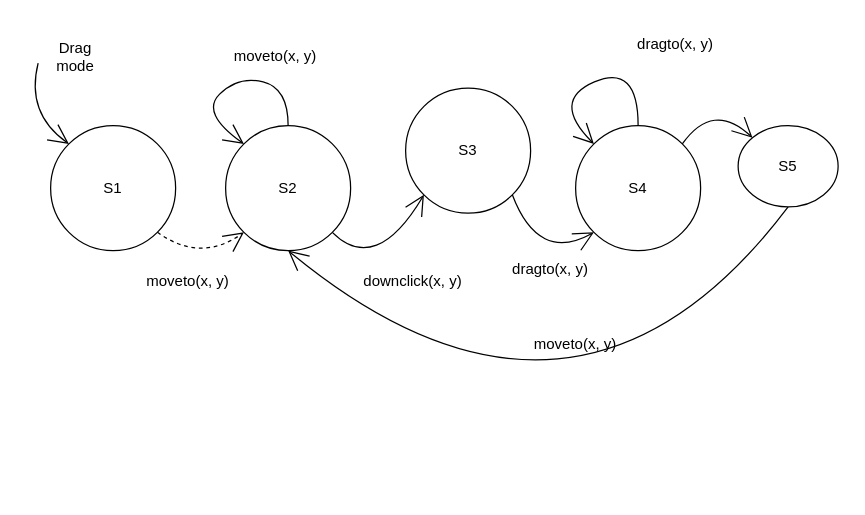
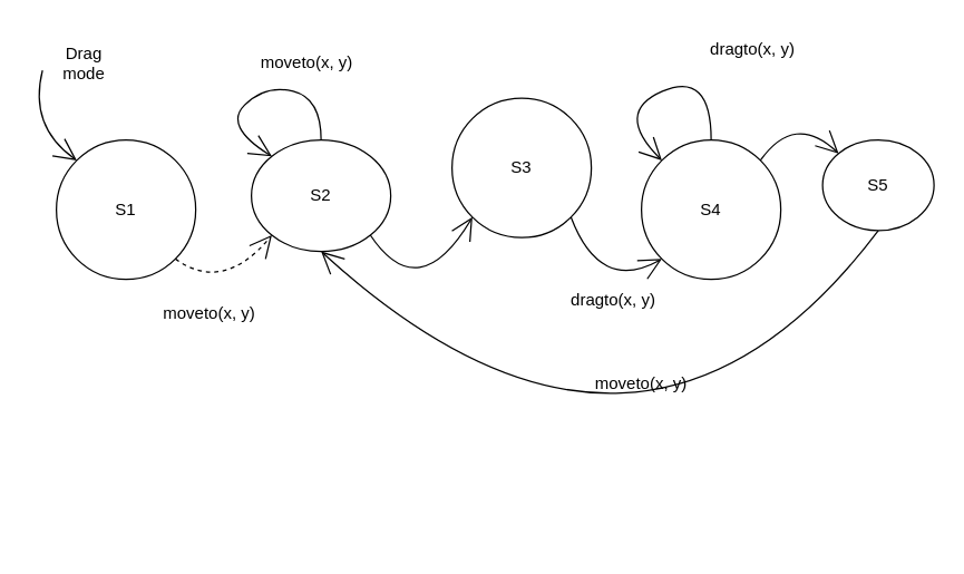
  <mxCell id="0" />
  <mxCell id="1" parent="0" />
  <mxCell id="2" style="edgeStyle=none;curved=1;rounded=0;orthogonalLoop=1;jettySize=auto;html=1;exitX=1;exitY=1;exitDx=0;exitDy=0;entryX=0;entryY=1;entryDx=0;entryDy=0;endArrow=open;startSize=14;endSize=14;sourcePerimeterSpacing=8;targetPerimeterSpacing=8;dashed=1;" edge="1" parent="1" source="3" target="5"><mxGeometry relative="1" as="geometry"><Array as="points"><mxPoint x="160" y="210" /></Array></mxGeometry></mxCell>
  <mxCell id="3" value="S1" style="ellipse;whiteSpace=wrap;html=1;hachureGap=4;" vertex="1" parent="1"><mxGeometry x="40" y="100" width="100" height="100" as="geometry" /></mxCell>
  <mxCell id="4" style="edgeStyle=none;curved=1;rounded=0;orthogonalLoop=1;jettySize=auto;html=1;exitX=1;exitY=1;exitDx=0;exitDy=0;entryX=0;entryY=1;entryDx=0;entryDy=0;endArrow=open;startSize=14;endSize=14;sourcePerimeterSpacing=8;targetPerimeterSpacing=8;" edge="1" parent="1" source="5" target="9"><mxGeometry relative="1" as="geometry"><Array as="points"><mxPoint x="300" y="220" /></Array></mxGeometry></mxCell>
- <mxCell id="5" value="S2" style="ellipse;whiteSpace=wrap;html=1;hachureGap=4;" vertex="1" parent="1"><mxGeometry x="180" y="100" width="100" height="100" as="geometry" /></mxCell>
+ <mxCell id="5" value="S2" style="ellipse;whiteSpace=wrap;html=1;hachureGap=4;" vertex="1" parent="1"><mxGeometry x="180" y="100" width="100" height="80" as="geometry" /></mxCell>
  <mxCell id="6" style="edgeStyle=none;curved=1;rounded=0;orthogonalLoop=1;jettySize=auto;html=1;exitX=0.5;exitY=1;exitDx=0;exitDy=0;entryX=0.5;entryY=1;entryDx=0;entryDy=0;endArrow=open;startSize=14;endSize=14;sourcePerimeterSpacing=8;targetPerimeterSpacing=8;" edge="1" parent="1" source="7" target="5"><mxGeometry relative="1" as="geometry"><Array as="points"><mxPoint x="460" y="390" /></Array></mxGeometry></mxCell>
  <mxCell id="7" value="S5" style="ellipse;whiteSpace=wrap;html=1;hachureGap=4;" vertex="1" parent="1"><mxGeometry x="590" y="100" width="80" height="65" as="geometry" /></mxCell>
  <mxCell id="8" style="edgeStyle=none;curved=1;rounded=0;orthogonalLoop=1;jettySize=auto;html=1;exitX=1;exitY=1;exitDx=0;exitDy=0;entryX=0;entryY=1;entryDx=0;entryDy=0;endArrow=open;startSize=14;endSize=14;sourcePerimeterSpacing=8;targetPerimeterSpacing=8;" edge="1" parent="1" source="9" target="11"><mxGeometry relative="1" as="geometry"><Array as="points"><mxPoint x="430" y="210" /></Array></mxGeometry></mxCell>
  <mxCell id="9" value="S3" style="ellipse;whiteSpace=wrap;html=1;hachureGap=4;" vertex="1" parent="1"><mxGeometry x="324" y="70" width="100" height="100" as="geometry" /></mxCell>
  <mxCell id="10" style="edgeStyle=none;curved=1;rounded=0;orthogonalLoop=1;jettySize=auto;html=1;exitX=1;exitY=0;exitDx=0;exitDy=0;entryX=0;entryY=0;entryDx=0;entryDy=0;endArrow=open;startSize=14;endSize=14;sourcePerimeterSpacing=8;targetPerimeterSpacing=8;" edge="1" parent="1" source="11" target="7"><mxGeometry relative="1" as="geometry"><Array as="points"><mxPoint x="570" y="80" /></Array></mxGeometry></mxCell>
  <mxCell id="11" value="S4" style="ellipse;whiteSpace=wrap;html=1;hachureGap=4;" vertex="1" parent="1"><mxGeometry x="460" y="100" width="100" height="100" as="geometry" /></mxCell>
  <mxCell id="12" value="" style="edgeStyle=none;orthogonalLoop=1;jettySize=auto;html=1;rounded=0;endArrow=open;startSize=14;endSize=14;sourcePerimeterSpacing=8;targetPerimeterSpacing=8;curved=1;entryX=0;entryY=0;entryDx=0;entryDy=0;" edge="1" parent="1" target="3"><mxGeometry width="120" relative="1" as="geometry"><mxPoint x="30" y="50" as="sourcePoint" /><mxPoint x="110" y="60" as="targetPoint" /><Array as="points"><mxPoint x="20" y="90" /></Array></mxGeometry></mxCell>
  <mxCell id="13" style="edgeStyle=none;curved=1;rounded=0;orthogonalLoop=1;jettySize=auto;html=1;exitX=0.5;exitY=0;exitDx=0;exitDy=0;entryX=0;entryY=0;entryDx=0;entryDy=0;endArrow=open;startSize=14;endSize=14;sourcePerimeterSpacing=8;targetPerimeterSpacing=8;" edge="1" parent="1" source="5" target="5"><mxGeometry relative="1" as="geometry"><Array as="points"><mxPoint x="230" y="70" /><mxPoint x="190" y="60" /><mxPoint x="160" y="90" /></Array></mxGeometry></mxCell>
  <mxCell id="14" style="edgeStyle=none;curved=1;rounded=0;orthogonalLoop=1;jettySize=auto;html=1;exitX=0.5;exitY=0;exitDx=0;exitDy=0;entryX=0;entryY=0;entryDx=0;entryDy=0;endArrow=open;startSize=14;endSize=14;sourcePerimeterSpacing=8;targetPerimeterSpacing=8;" edge="1" parent="1" source="11" target="11"><mxGeometry relative="1" as="geometry"><Array as="points"><mxPoint x="510" y="50" /><mxPoint x="440" y="80" /></Array></mxGeometry></mxCell>
  <mxCell id="15" value="Drag mode" style="text;strokeColor=none;fillColor=none;html=1;align=center;verticalAlign=middle;whiteSpace=wrap;rounded=0;hachureGap=4;" vertex="1" parent="1"><mxGeometry x="30" y="30" width="60" height="30" as="geometry" /></mxCell>
  <mxCell id="16" value="moveto(x, y)" style="text;strokeColor=none;fillColor=none;html=1;align=center;verticalAlign=middle;whiteSpace=wrap;rounded=0;hachureGap=4;" vertex="1" parent="1"><mxGeometry x="170" y="30" width="100" height="30" as="geometry" /></mxCell>
  <mxCell id="17" value="moveto(x, y)" style="text;strokeColor=none;fillColor=none;html=1;align=center;verticalAlign=middle;whiteSpace=wrap;rounded=0;hachureGap=4;" vertex="1" parent="1"><mxGeometry x="410" y="260" width="100" height="30" as="geometry" /></mxCell>
  <mxCell id="18" value="moveto(x, y)" style="text;strokeColor=none;fillColor=none;html=1;align=center;verticalAlign=middle;whiteSpace=wrap;rounded=0;hachureGap=4;" vertex="1" parent="1"><mxGeometry x="100" y="210" width="100" height="30" as="geometry" /></mxCell>
  <mxCell id="19" value="dragto(x, y)" style="text;strokeColor=none;fillColor=none;html=1;align=center;verticalAlign=middle;whiteSpace=wrap;rounded=0;hachureGap=4;" vertex="1" parent="1"><mxGeometry x="390" y="200" width="100" height="30" as="geometry" /></mxCell>
  <mxCell id="20" value="dragto(x, y)" style="text;strokeColor=none;fillColor=none;html=1;align=center;verticalAlign=middle;whiteSpace=wrap;rounded=0;hachureGap=4;" vertex="1" parent="1"><mxGeometry x="490" y="20" width="100" height="30" as="geometry" /></mxCell>
- <mxCell id="21" value="downclick(x, y)" style="text;strokeColor=none;fillColor=none;html=1;align=center;verticalAlign=middle;whiteSpace=wrap;rounded=0;hachureGap=4;" vertex="1" parent="1"><mxGeometry x="280" y="210" width="100" height="30" as="geometry" /></mxCell>
